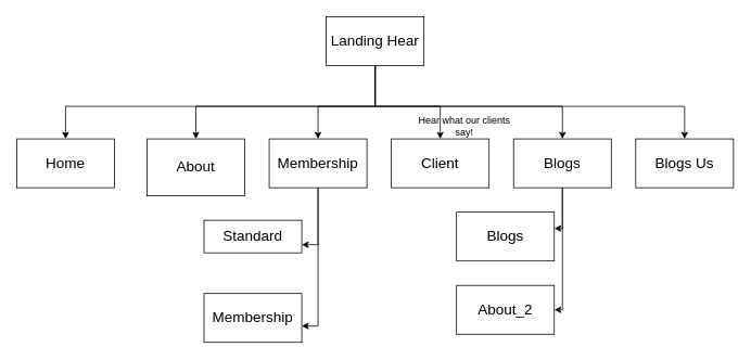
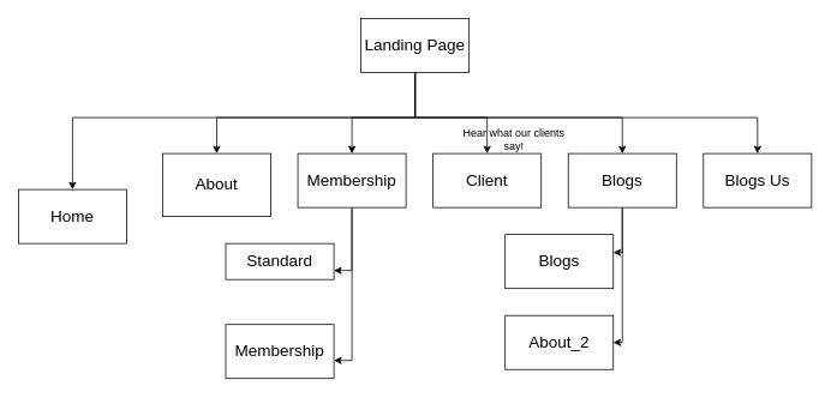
  <mxCell id="0" />
  <mxCell id="1" parent="0" />
  <mxCell id="2" value="" style="edgeStyle=orthogonalEdgeStyle;rounded=0;orthogonalLoop=1;jettySize=auto;html=1;" edge="1" parent="1" source="8" target="9"><mxGeometry relative="1" as="geometry"><Array as="points"><mxPoint x="460" y="130" /><mxPoint x="80" y="130" /></Array></mxGeometry></mxCell>
  <mxCell id="3" value="" style="edgeStyle=orthogonalEdgeStyle;rounded=0;orthogonalLoop=1;jettySize=auto;html=1;" edge="1" parent="1" source="8" target="10"><mxGeometry relative="1" as="geometry"><Array as="points"><mxPoint x="460" y="130" /><mxPoint x="240" y="130" /></Array></mxGeometry></mxCell>
  <mxCell id="4" value="" style="edgeStyle=orthogonalEdgeStyle;rounded=0;orthogonalLoop=1;jettySize=auto;html=1;" edge="1" parent="1" source="8" target="13"><mxGeometry relative="1" as="geometry"><Array as="points"><mxPoint x="460" y="130" /><mxPoint x="390" y="130" /></Array></mxGeometry></mxCell>
  <mxCell id="5" value="" style="edgeStyle=orthogonalEdgeStyle;rounded=0;orthogonalLoop=1;jettySize=auto;html=1;" edge="1" parent="1" source="8" target="14"><mxGeometry relative="1" as="geometry"><Array as="points"><mxPoint x="460" y="130" /><mxPoint x="540" y="130" /></Array></mxGeometry></mxCell>
  <mxCell id="6" value="" style="edgeStyle=orthogonalEdgeStyle;rounded=0;orthogonalLoop=1;jettySize=auto;html=1;" edge="1" parent="1" source="8" target="17"><mxGeometry relative="1" as="geometry"><Array as="points"><mxPoint x="460" y="130" /><mxPoint x="690" y="130" /></Array></mxGeometry></mxCell>
  <mxCell id="7" value="" style="edgeStyle=orthogonalEdgeStyle;rounded=0;orthogonalLoop=1;jettySize=auto;html=1;" edge="1" parent="1" source="8" target="18"><mxGeometry relative="1" as="geometry"><Array as="points"><mxPoint x="460" y="130" /><mxPoint x="840" y="130" /></Array></mxGeometry></mxCell>
- <mxCell id="8" value="&lt;font style=&quot;font-size: 18px;&quot;&gt;Landing Hear&lt;/font&gt;" style="rounded=0;whiteSpace=wrap;html=1;" vertex="1" parent="1"><mxGeometry x="400" y="20" width="120" height="60" as="geometry" /></mxCell>
- <mxCell id="9" value="&lt;font style=&quot;font-size: 18px;&quot;&gt;Home&lt;/font&gt;" style="rounded=0;whiteSpace=wrap;html=1;" vertex="1" parent="1"><mxGeometry x="20" y="170" width="120" height="60" as="geometry" /></mxCell>
+ <mxCell id="8" value="&lt;font style=&quot;font-size: 18px;&quot;&gt;Landing Page&lt;/font&gt;" style="rounded=0;whiteSpace=wrap;html=1;" vertex="1" parent="1"><mxGeometry x="400" y="20" width="120" height="60" as="geometry" /></mxCell>
+ <mxCell id="9" value="&lt;font style=&quot;font-size: 18px;&quot;&gt;Home&lt;/font&gt;" style="rounded=0;whiteSpace=wrap;html=1;" vertex="1" parent="1"><mxGeometry x="20" y="210" width="120" height="60" as="geometry" /></mxCell>
  <mxCell id="10" value="&lt;font style=&quot;font-size: 18px;&quot;&gt;About&lt;/font&gt;" style="rounded=0;whiteSpace=wrap;html=1;" vertex="1" parent="1"><mxGeometry x="180" y="170" width="120" height="70" as="geometry" /></mxCell>
  <mxCell id="11" value="" style="edgeStyle=orthogonalEdgeStyle;rounded=0;orthogonalLoop=1;jettySize=auto;html=1;" edge="1" parent="1" source="13" target="20"><mxGeometry relative="1" as="geometry"><Array as="points"><mxPoint x="390" y="300" /></Array></mxGeometry></mxCell>
  <mxCell id="12" value="" style="edgeStyle=orthogonalEdgeStyle;rounded=0;orthogonalLoop=1;jettySize=auto;html=1;" edge="1" parent="1" source="13" target="23"><mxGeometry relative="1" as="geometry"><Array as="points"><mxPoint x="390" y="400" /></Array></mxGeometry></mxCell>
  <mxCell id="13" value="&lt;font style=&quot;font-size: 18px;&quot;&gt;Membership&lt;/font&gt;" style="rounded=0;whiteSpace=wrap;html=1;" vertex="1" parent="1"><mxGeometry x="330" y="170" width="120" height="60" as="geometry" /></mxCell>
  <mxCell id="14" value="&lt;span style=&quot;font-size: 18px;&quot;&gt;Client&lt;/span&gt;" style="rounded=0;whiteSpace=wrap;html=1;" vertex="1" parent="1"><mxGeometry x="480" y="170" width="120" height="60" as="geometry" /></mxCell>
  <mxCell id="15" value="" style="edgeStyle=orthogonalEdgeStyle;rounded=0;orthogonalLoop=1;jettySize=auto;html=1;" edge="1" parent="1" source="17" target="21"><mxGeometry relative="1" as="geometry"><Array as="points"><mxPoint x="690" y="280" /></Array></mxGeometry></mxCell>
  <mxCell id="16" value="" style="edgeStyle=orthogonalEdgeStyle;rounded=0;orthogonalLoop=1;jettySize=auto;html=1;" edge="1" parent="1" source="17" target="22"><mxGeometry relative="1" as="geometry"><Array as="points"><mxPoint x="690" y="380" /></Array></mxGeometry></mxCell>
  <mxCell id="17" value="&lt;font style=&quot;font-size: 18px;&quot;&gt;Blogs&lt;/font&gt;" style="rounded=0;whiteSpace=wrap;html=1;" vertex="1" parent="1"><mxGeometry x="630" y="170" width="120" height="60" as="geometry" /></mxCell>
  <mxCell id="18" value="&lt;font style=&quot;font-size: 18px;&quot;&gt;Blogs Us&lt;/font&gt;" style="rounded=0;whiteSpace=wrap;html=1;" vertex="1" parent="1"><mxGeometry x="780" y="170" width="120" height="60" as="geometry" /></mxCell>
  <mxCell id="19" value="Hear what our clients say!" style="text;html=1;align=center;verticalAlign=middle;whiteSpace=wrap;rounded=0;" vertex="1" parent="1"><mxGeometry x="510" y="140" width="120" height="30" as="geometry" /></mxCell>
  <mxCell id="20" value="&lt;font style=&quot;font-size: 18px;&quot;&gt;Standard&lt;/font&gt;" style="rounded=0;whiteSpace=wrap;html=1;" vertex="1" parent="1"><mxGeometry x="250" y="270" width="120" height="40" as="geometry" /></mxCell>
  <mxCell id="21" value="&lt;font style=&quot;font-size: 18px;&quot;&gt;Blogs&lt;/font&gt;" style="rounded=0;whiteSpace=wrap;html=1;" vertex="1" parent="1"><mxGeometry x="560" y="260" width="120" height="60" as="geometry" /></mxCell>
  <mxCell id="22" value="&lt;font style=&quot;font-size: 18px;&quot;&gt;About_2&lt;/font&gt;" style="rounded=0;whiteSpace=wrap;html=1;" vertex="1" parent="1"><mxGeometry x="560" y="350" width="120" height="60" as="geometry" /></mxCell>
  <mxCell id="23" value="&lt;font style=&quot;font-size: 18px;&quot;&gt;Membership&lt;/font&gt;" style="rounded=0;whiteSpace=wrap;html=1;" vertex="1" parent="1"><mxGeometry x="250" y="360" width="120" height="60" as="geometry" /></mxCell>
